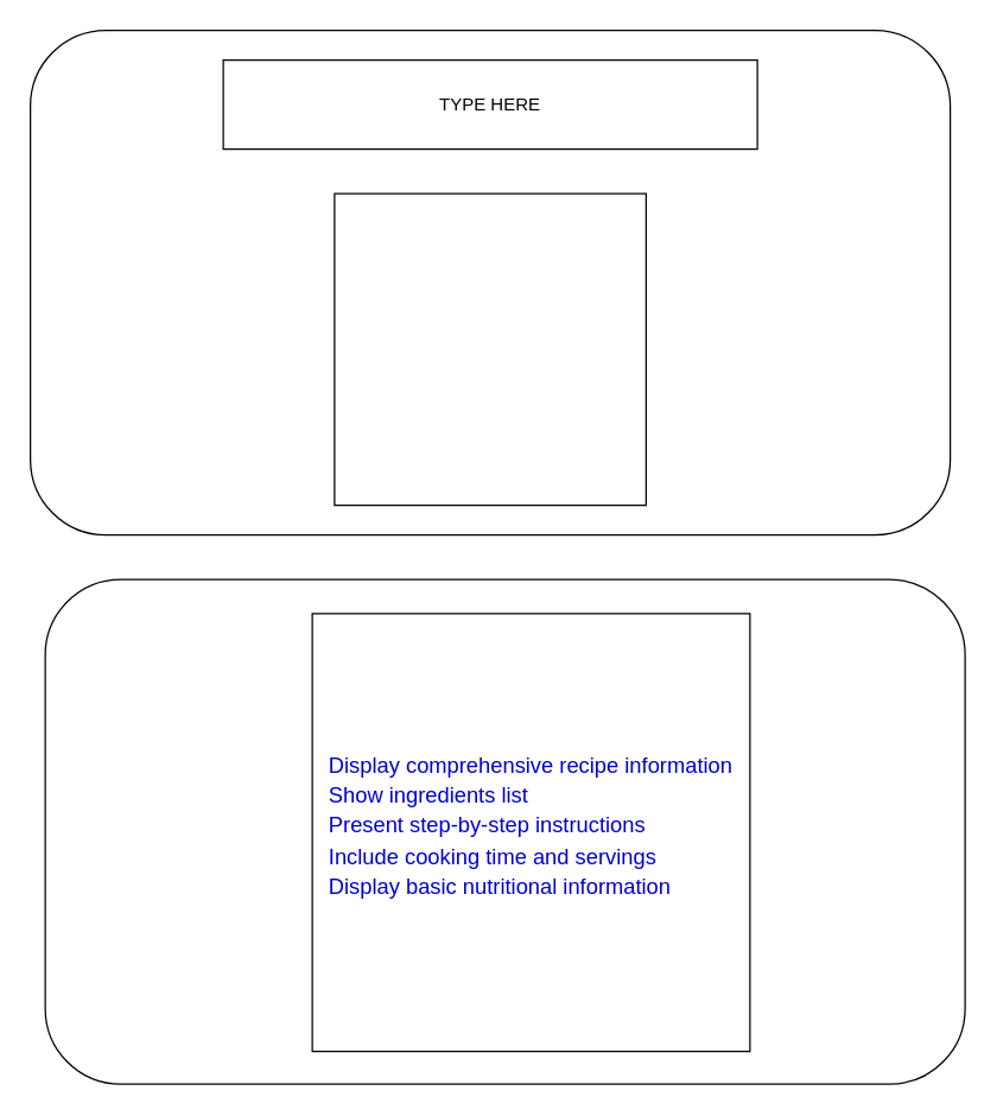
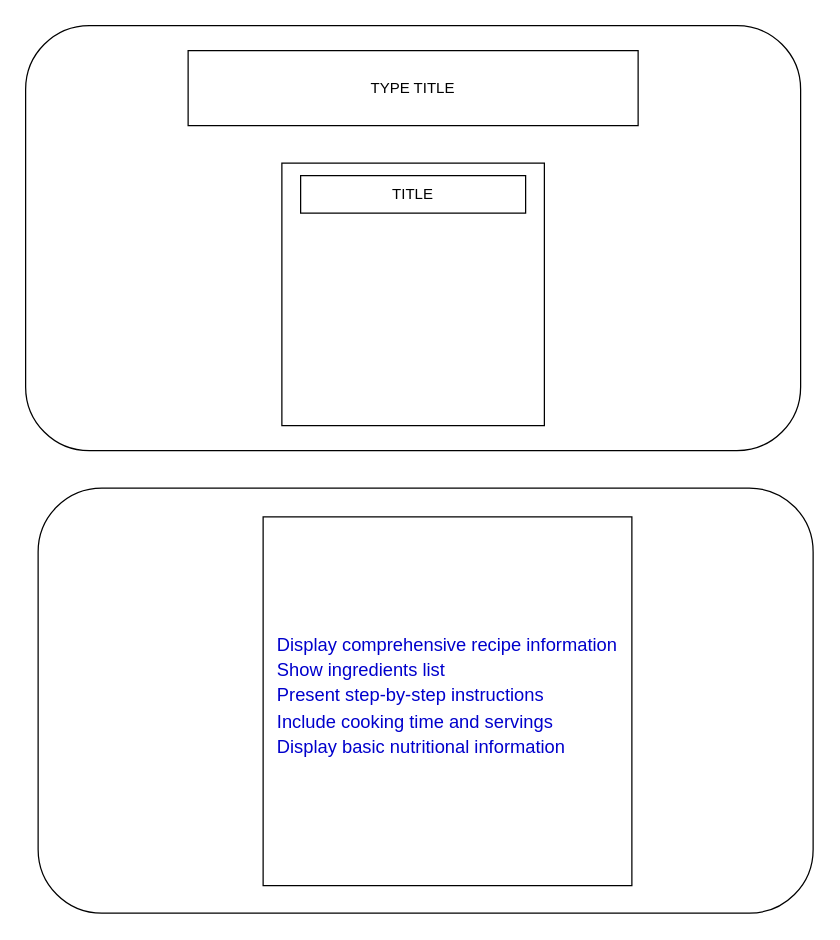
  <mxCell id="0" />
  <mxCell id="1" parent="0" />
  <mxCell id="2" value="" style="rounded=1;whiteSpace=wrap;html=1;" vertex="1" parent="1"><mxGeometry x="20" y="20" width="620" height="340" as="geometry" /></mxCell>
- <mxCell id="3" value="TYPE HERE" style="rounded=0;whiteSpace=wrap;html=1;" vertex="1" parent="1"><mxGeometry x="150" y="40" width="360" height="60" as="geometry" /></mxCell>
+ <mxCell id="3" value="TYPE TITLE" style="rounded=0;whiteSpace=wrap;html=1;" vertex="1" parent="1"><mxGeometry x="150" y="40" width="360" height="60" as="geometry" /></mxCell>
  <mxCell id="4" value="" style="whiteSpace=wrap;html=1;aspect=fixed;" vertex="1" parent="1"><mxGeometry x="225" y="130" width="210" height="210" as="geometry" /></mxCell>
+ <mxCell id="5" value="TITLE" style="rounded=0;whiteSpace=wrap;html=1;" vertex="1" parent="1"><mxGeometry x="240" y="140" width="180" height="30" as="geometry" /></mxCell>
  <mxCell id="6" value="" style="rounded=1;whiteSpace=wrap;html=1;" vertex="1" parent="1"><mxGeometry y="390" width="620" height="340" as="geometry" x="30" /></mxCell>
  <mxCell id="7" value="&lt;h3 style=&quot;line-height:1.38;margin-top:0pt;margin-bottom:12pt;&quot;&gt;&lt;div style=&quot;text-align: justify;&quot;&gt;&lt;span style=&quot;color: rgb(0, 0, 204); background-color: transparent; font-family: Arial, sans-serif; font-size: 11pt; font-weight: normal;&quot;&gt;&lt;br&gt;&lt;/span&gt;&lt;/div&gt;&lt;div style=&quot;text-align: justify;&quot;&gt;&lt;span style=&quot;color: rgb(0, 0, 204); background-color: transparent; font-family: Arial, sans-serif; font-size: 11pt; font-weight: normal;&quot;&gt;Display comprehensive recipe information&lt;/span&gt;&lt;/div&gt;&lt;div style=&quot;text-align: justify;&quot;&gt;&lt;span style=&quot;background-color: transparent; font-size: 11pt; font-family: Arial, sans-serif; color: rgb(0, 0, 204); font-weight: normal;&quot;&gt;Show ingredients list&lt;/span&gt;&lt;/div&gt;&lt;div style=&quot;text-align: justify;&quot;&gt;&lt;span style=&quot;background-color: transparent; font-size: 11pt; font-family: Arial, sans-serif; color: rgb(0, 0, 204); font-weight: normal;&quot;&gt;Present step-by-step instructions&lt;/span&gt;&lt;/div&gt;&lt;div style=&quot;text-align: justify;&quot;&gt;&lt;span style=&quot;background-color: transparent; font-size: 11pt; font-family: Arial, sans-serif; color: rgb(0, 0, 204); font-weight: normal;&quot;&gt;Include cooking time and servings&lt;/span&gt;&lt;/div&gt;&lt;div style=&quot;text-align: justify;&quot;&gt;&lt;span style=&quot;background-color: transparent; font-size: 11pt; font-family: Arial, sans-serif; color: rgb(0, 0, 204); font-weight: normal;&quot;&gt;Display basic nutritional information&lt;/span&gt;&lt;/div&gt;&lt;/h3&gt;&lt;div style=&quot;text-align: justify;&quot;&gt;&lt;b&gt;&lt;br&gt;&lt;/b&gt;&lt;/div&gt;" style="whiteSpace=wrap;html=1;aspect=fixed;align=center;" vertex="1" parent="1"><mxGeometry x="210" y="413" width="295" height="295" as="geometry" /></mxCell>
